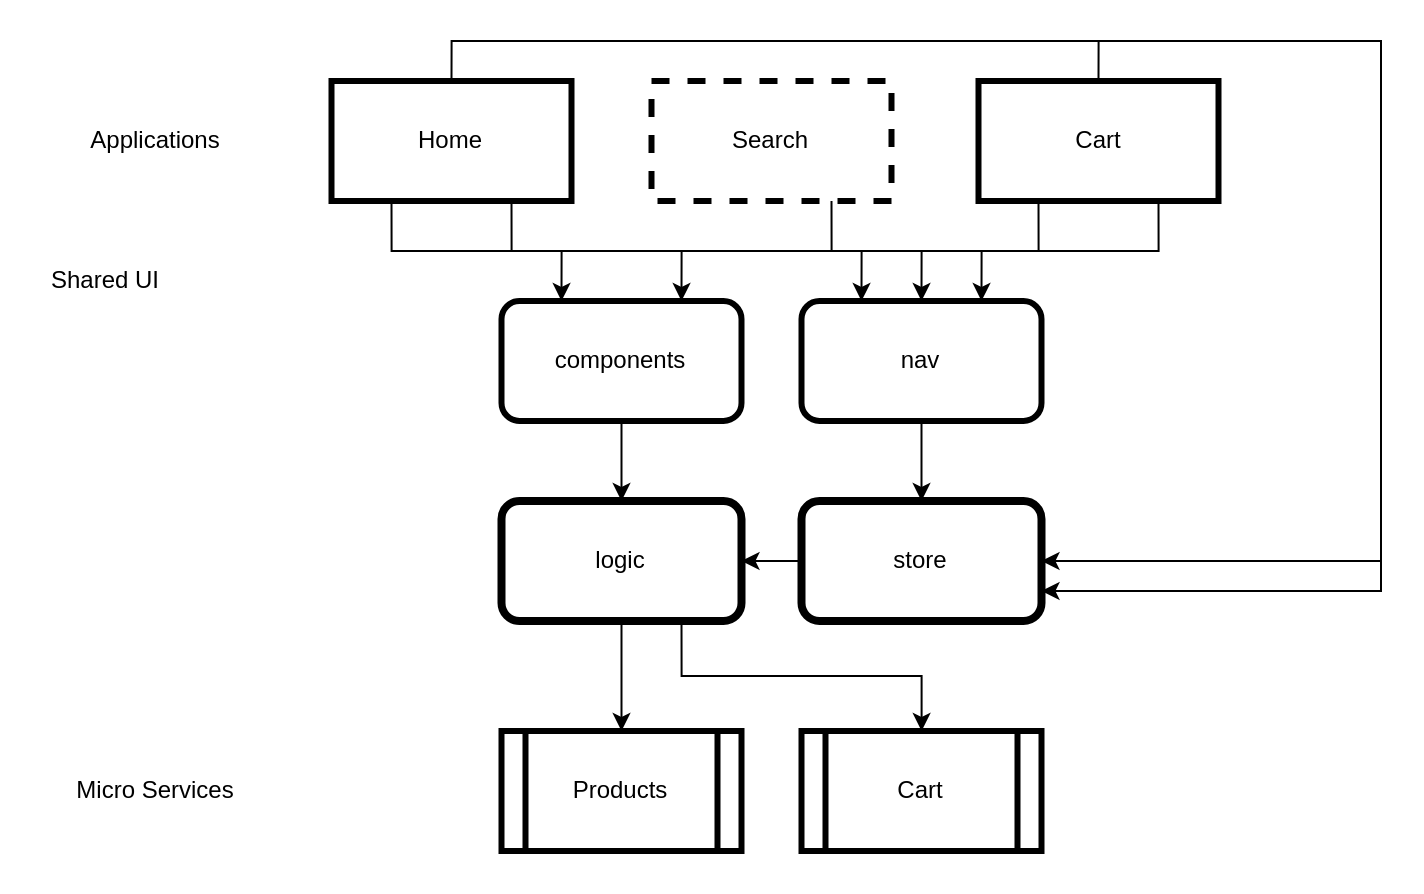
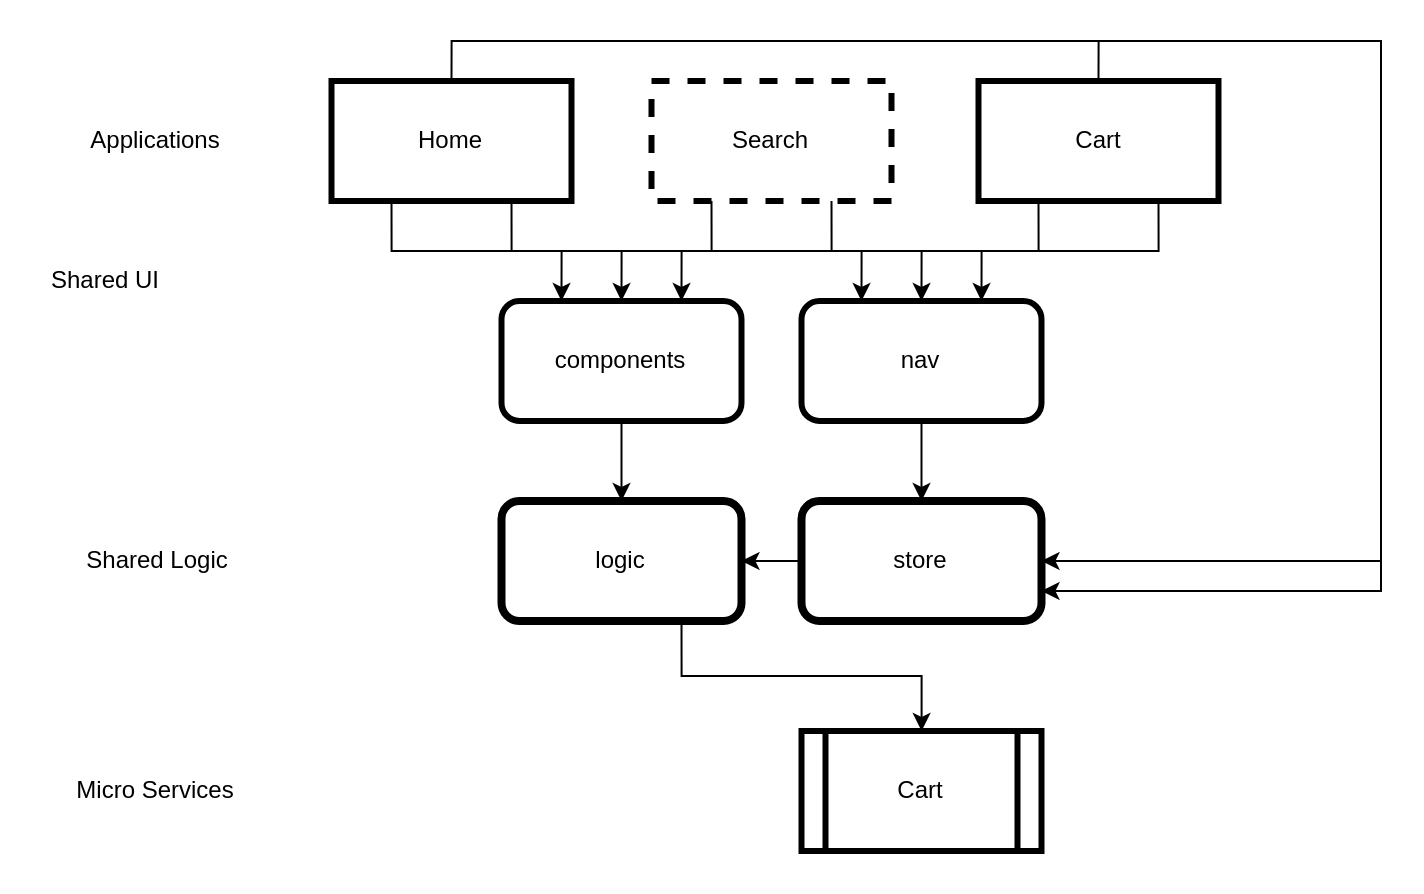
  <mxCell id="0" />
  <mxCell id="1" parent="0" />
- <mxCell id="2" value="Products" style="shape=process;whiteSpace=wrap;html=1;backgroundOutline=1;strokeWidth=3;" parent="1" vertex="1"><mxGeometry x="250.25" y="365" width="120" height="60" as="geometry" /></mxCell>
  <mxCell id="3" value="Cart" style="shape=process;whiteSpace=wrap;html=1;backgroundOutline=1;strokeWidth=3;" parent="1" vertex="1"><mxGeometry x="400.25" y="365" width="120" height="60" as="geometry" /></mxCell>
  <mxCell id="4" style="edgeStyle=orthogonalEdgeStyle;rounded=0;orthogonalLoop=1;jettySize=auto;html=1;exitX=0.25;exitY=1;exitDx=0;exitDy=0;entryX=0.25;entryY=0;entryDx=0;entryDy=0;" edge="1" parent="1" source="7" target="16"><mxGeometry relative="1" as="geometry" /></mxCell>
  <mxCell id="5" style="edgeStyle=orthogonalEdgeStyle;rounded=0;orthogonalLoop=1;jettySize=auto;html=1;exitX=0.75;exitY=1;exitDx=0;exitDy=0;entryX=0.25;entryY=0;entryDx=0;entryDy=0;" edge="1" parent="1" source="7" target="21"><mxGeometry relative="1" as="geometry" /></mxCell>
  <mxCell id="6" style="edgeStyle=orthogonalEdgeStyle;rounded=0;orthogonalLoop=1;jettySize=auto;html=1;exitX=0.5;exitY=0;exitDx=0;exitDy=0;entryX=1;entryY=0.5;entryDx=0;entryDy=0;" edge="1" parent="1" source="7" target="23"><mxGeometry relative="1" as="geometry"><mxPoint x="706" y="-20" as="targetPoint" /><Array as="points"><mxPoint x="225" y="20" /><mxPoint x="690" y="20" /><mxPoint x="690" y="280" /></Array></mxGeometry></mxCell>
  <mxCell id="7" value="Home" style="rounded=0;whiteSpace=wrap;html=1;strokeWidth=3;" parent="1" vertex="1"><mxGeometry x="165.25" y="40" width="120" height="60" as="geometry" /></mxCell>
+ <mxCell id="8" style="edgeStyle=orthogonalEdgeStyle;rounded=0;orthogonalLoop=1;jettySize=auto;html=1;exitX=0.25;exitY=1;exitDx=0;exitDy=0;entryX=0.5;entryY=0;entryDx=0;entryDy=0;" edge="1" parent="1" source="10" target="16"><mxGeometry relative="1" as="geometry" /></mxCell>
  <mxCell id="9" style="edgeStyle=orthogonalEdgeStyle;rounded=0;orthogonalLoop=1;jettySize=auto;html=1;exitX=0.75;exitY=1;exitDx=0;exitDy=0;entryX=0.5;entryY=0;entryDx=0;entryDy=0;" edge="1" parent="1" source="10" target="21"><mxGeometry relative="1" as="geometry" /></mxCell>
  <mxCell id="10" value="Search" style="rounded=0;whiteSpace=wrap;html=1;strokeWidth=3;dashed=1;" parent="1" vertex="1"><mxGeometry x="325.25" y="40" width="120" height="60" as="geometry" /></mxCell>
  <mxCell id="11" style="edgeStyle=orthogonalEdgeStyle;rounded=0;orthogonalLoop=1;jettySize=auto;html=1;exitX=0.25;exitY=1;exitDx=0;exitDy=0;entryX=0.75;entryY=0;entryDx=0;entryDy=0;" edge="1" parent="1" source="14" target="16"><mxGeometry relative="1" as="geometry" /></mxCell>
  <mxCell id="12" style="edgeStyle=orthogonalEdgeStyle;rounded=0;orthogonalLoop=1;jettySize=auto;html=1;exitX=0.75;exitY=1;exitDx=0;exitDy=0;entryX=0.75;entryY=0;entryDx=0;entryDy=0;" edge="1" parent="1" source="14" target="21"><mxGeometry relative="1" as="geometry" /></mxCell>
  <mxCell id="13" style="edgeStyle=orthogonalEdgeStyle;rounded=0;orthogonalLoop=1;jettySize=auto;html=1;exitX=0.5;exitY=0;exitDx=0;exitDy=0;entryX=1;entryY=0.75;entryDx=0;entryDy=0;" edge="1" parent="1" source="14" target="23"><mxGeometry relative="1" as="geometry"><Array as="points"><mxPoint x="549" y="20" /><mxPoint x="690" y="20" /><mxPoint x="690" y="295" /></Array></mxGeometry></mxCell>
  <mxCell id="14" value="Cart" style="rounded=0;whiteSpace=wrap;html=1;strokeWidth=3;" parent="1" vertex="1"><mxGeometry x="488.75" y="40" width="120" height="60" as="geometry" /></mxCell>
  <mxCell id="15" style="edgeStyle=orthogonalEdgeStyle;rounded=0;orthogonalLoop=1;jettySize=auto;html=1;exitX=0.5;exitY=1;exitDx=0;exitDy=0;entryX=0.5;entryY=0;entryDx=0;entryDy=0;" edge="1" parent="1" source="16" target="19"><mxGeometry relative="1" as="geometry" /></mxCell>
  <mxCell id="16" value="components" style="rounded=1;whiteSpace=wrap;html=1;strokeWidth=3;" parent="1" vertex="1"><mxGeometry x="250.25" y="150" width="120" height="60" as="geometry" /></mxCell>
- <mxCell id="17" style="edgeStyle=orthogonalEdgeStyle;rounded=0;orthogonalLoop=1;jettySize=auto;html=1;exitX=0.5;exitY=1;exitDx=0;exitDy=0;" edge="1" parent="1" source="19" target="2"><mxGeometry relative="1" as="geometry" /></mxCell>
  <mxCell id="18" style="edgeStyle=orthogonalEdgeStyle;rounded=0;orthogonalLoop=1;jettySize=auto;html=1;exitX=0.75;exitY=1;exitDx=0;exitDy=0;" edge="1" parent="1" source="19" target="3"><mxGeometry relative="1" as="geometry" /></mxCell>
  <mxCell id="19" value="logic" style="rounded=1;whiteSpace=wrap;html=1;strokeWidth=4;" parent="1" vertex="1"><mxGeometry x="250.25" y="250" width="120" height="60" as="geometry" /></mxCell>
  <mxCell id="20" style="edgeStyle=orthogonalEdgeStyle;rounded=0;orthogonalLoop=1;jettySize=auto;html=1;exitX=0.5;exitY=1;exitDx=0;exitDy=0;entryX=0.5;entryY=0;entryDx=0;entryDy=0;" edge="1" parent="1" source="21" target="23"><mxGeometry relative="1" as="geometry" /></mxCell>
  <mxCell id="21" value="nav" style="rounded=1;whiteSpace=wrap;html=1;strokeWidth=3;" parent="1" vertex="1"><mxGeometry x="400.25" y="150" width="120" height="60" as="geometry" /></mxCell>
  <mxCell id="22" style="edgeStyle=orthogonalEdgeStyle;rounded=0;orthogonalLoop=1;jettySize=auto;html=1;exitX=0;exitY=0.5;exitDx=0;exitDy=0;entryX=1;entryY=0.5;entryDx=0;entryDy=0;" edge="1" parent="1" source="23" target="19"><mxGeometry relative="1" as="geometry" /></mxCell>
  <mxCell id="23" value="store" style="rounded=1;whiteSpace=wrap;html=1;strokeWidth=4;" parent="1" vertex="1"><mxGeometry x="400.25" y="250" width="120" height="60" as="geometry" /></mxCell>
  <mxCell id="24" value="Applications" style="text;html=1;align=center;verticalAlign=middle;resizable=0;points=[];autosize=1;" parent="1" vertex="1"><mxGeometry x="39" y="61" width="75" height="18" as="geometry" /></mxCell>
  <mxCell id="25" value="Shared UI" style="text;html=1;align=center;verticalAlign=middle;resizable=0;points=[];autosize=1;" parent="1" vertex="1"><mxGeometry x="20" y="131" width="64" height="18" as="geometry" /></mxCell>
+ <mxCell id="26" value="Shared Logic" style="text;html=1;align=center;verticalAlign=middle;resizable=0;points=[];autosize=1;" parent="1" vertex="1"><mxGeometry x="37" y="271" width="81" height="18" as="geometry" /></mxCell>
  <mxCell id="27" value="Micro Services" style="text;html=1;align=center;verticalAlign=middle;resizable=0;points=[];autosize=1;" parent="1" vertex="1"><mxGeometry x="32" y="386" width="89" height="18" as="geometry" /></mxCell>
